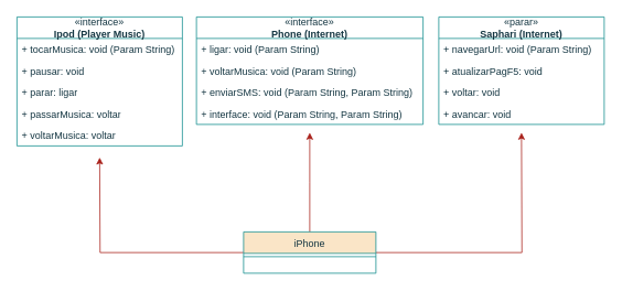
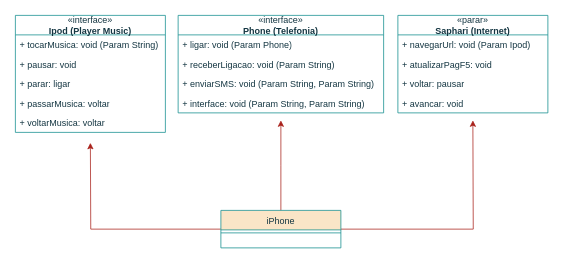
  <mxCell id="0" />
  <mxCell id="1" parent="0" />
  <mxCell id="2" style="edgeStyle=orthogonalEdgeStyle;rounded=0;orthogonalLoop=1;jettySize=auto;html=1;labelBackgroundColor=none;strokeColor=#A8201A;fontColor=default;" edge="1" parent="1" source="5"><mxGeometry relative="1" as="geometry"><mxPoint x="630" y="160" as="targetPoint" /></mxGeometry></mxCell>
  <mxCell id="3" style="edgeStyle=orthogonalEdgeStyle;rounded=0;orthogonalLoop=1;jettySize=auto;html=1;labelBackgroundColor=none;strokeColor=#A8201A;fontColor=default;" edge="1" parent="1" source="5"><mxGeometry relative="1" as="geometry"><mxPoint x="374" y="160" as="targetPoint" /></mxGeometry></mxCell>
  <mxCell id="4" style="edgeStyle=orthogonalEdgeStyle;rounded=0;orthogonalLoop=1;jettySize=auto;html=1;labelBackgroundColor=none;strokeColor=#A8201A;fontColor=default;" edge="1" parent="1" source="5"><mxGeometry relative="1" as="geometry"><mxPoint x="120" y="190" as="targetPoint" /></mxGeometry></mxCell>
  <mxCell id="5" value="iPhone" style="swimlane;fontStyle=0;align=center;verticalAlign=top;childLayout=stackLayout;horizontal=1;startSize=26;horizontalStack=0;resizeParent=1;resizeLast=0;collapsible=1;marginBottom=0;rounded=0;shadow=0;strokeWidth=1;labelBackgroundColor=none;fillColor=#FAE5C7;strokeColor=#0F8B8D;fontColor=#143642;" parent="1" vertex="1"><mxGeometry x="294" y="280" width="160" height="50" as="geometry"><mxRectangle x="130" y="380" width="160" height="26" as="alternateBounds" /></mxGeometry></mxCell>
  <mxCell id="6" value="" style="line;html=1;strokeWidth=1;align=left;verticalAlign=middle;spacingTop=-1;spacingLeft=3;spacingRight=3;rotatable=0;labelPosition=right;points=[];portConstraint=eastwest;labelBackgroundColor=none;fillColor=#FAE5C7;strokeColor=#0F8B8D;fontColor=#143642;" parent="5" vertex="1"><mxGeometry y="26" width="160" height="8" as="geometry" /></mxCell>
  <mxCell id="7" value="«interface»&lt;br&gt;&lt;b&gt;Ipod (Player Music)&lt;/b&gt;" style="swimlane;fontStyle=0;childLayout=stackLayout;horizontal=1;startSize=26;fillColor=none;horizontalStack=0;resizeParent=1;resizeParentMax=0;resizeLast=0;collapsible=1;marginBottom=0;whiteSpace=wrap;html=1;labelBackgroundColor=none;strokeColor=#0F8B8D;fontColor=#143642;" vertex="1" parent="1"><mxGeometry x="20" y="20" width="200" height="156" as="geometry" /></mxCell>
  <mxCell id="8" value="+ tocarMusica: void (Param String)" style="text;strokeColor=none;fillColor=none;align=left;verticalAlign=top;spacingLeft=4;spacingRight=4;overflow=hidden;rotatable=0;points=[[0,0.5],[1,0.5]];portConstraint=eastwest;whiteSpace=wrap;html=1;labelBackgroundColor=none;fontColor=#143642;" vertex="1" parent="7"><mxGeometry y="26" width="200" height="26" as="geometry" /></mxCell>
  <mxCell id="9" value="+ pausar: void" style="text;strokeColor=none;fillColor=none;align=left;verticalAlign=top;spacingLeft=4;spacingRight=4;overflow=hidden;rotatable=0;points=[[0,0.5],[1,0.5]];portConstraint=eastwest;whiteSpace=wrap;html=1;labelBackgroundColor=none;fontColor=#143642;" vertex="1" parent="7"><mxGeometry y="52" width="200" height="26" as="geometry" /></mxCell>
  <mxCell id="10" value="+ parar: ligar" style="text;strokeColor=none;fillColor=none;align=left;verticalAlign=top;spacingLeft=4;spacingRight=4;overflow=hidden;rotatable=0;points=[[0,0.5],[1,0.5]];portConstraint=eastwest;whiteSpace=wrap;html=1;labelBackgroundColor=none;fontColor=#143642;" vertex="1" parent="7"><mxGeometry y="78" width="200" height="26" as="geometry" /></mxCell>
  <mxCell id="11" value="+ passarMusica: voltar" style="text;strokeColor=none;fillColor=none;align=left;verticalAlign=top;spacingLeft=4;spacingRight=4;overflow=hidden;rotatable=0;points=[[0,0.5],[1,0.5]];portConstraint=eastwest;whiteSpace=wrap;html=1;labelBackgroundColor=none;fontColor=#143642;" vertex="1" parent="7"><mxGeometry y="104" width="200" height="26" as="geometry" /></mxCell>
  <mxCell id="12" value="+ voltarMusica: voltar" style="text;strokeColor=none;fillColor=none;align=left;verticalAlign=top;spacingLeft=4;spacingRight=4;overflow=hidden;rotatable=0;points=[[0,0.5],[1,0.5]];portConstraint=eastwest;whiteSpace=wrap;html=1;labelBackgroundColor=none;fontColor=#143642;" vertex="1" parent="7"><mxGeometry y="130" width="200" height="26" as="geometry" /></mxCell>
- <mxCell id="13" value="«interface»&lt;br&gt;&lt;b&gt;Phone (Internet)&lt;/b&gt;" style="swimlane;fontStyle=0;childLayout=stackLayout;horizontal=1;startSize=26;fillColor=none;horizontalStack=0;resizeParent=1;resizeParentMax=0;resizeLast=0;collapsible=1;marginBottom=0;whiteSpace=wrap;html=1;labelBackgroundColor=none;strokeColor=#0F8B8D;fontColor=#143642;" vertex="1" parent="1"><mxGeometry x="237" y="20" width="274" height="130" as="geometry" /></mxCell>
- <mxCell id="14" value="+ ligar: void (Param String)" style="text;strokeColor=none;fillColor=none;align=left;verticalAlign=top;spacingLeft=4;spacingRight=4;overflow=hidden;rotatable=0;points=[[0,0.5],[1,0.5]];portConstraint=eastwest;whiteSpace=wrap;html=1;labelBackgroundColor=none;fontColor=#143642;" vertex="1" parent="13"><mxGeometry y="26" width="274" height="26" as="geometry" /></mxCell>
- <mxCell id="15" value="+ voltarMusica: void (Param String)" style="text;strokeColor=none;fillColor=none;align=left;verticalAlign=top;spacingLeft=4;spacingRight=4;overflow=hidden;rotatable=0;points=[[0,0.5],[1,0.5]];portConstraint=eastwest;whiteSpace=wrap;html=1;labelBackgroundColor=none;fontColor=#143642;" vertex="1" parent="13"><mxGeometry y="52" width="274" height="26" as="geometry" /></mxCell>
+ <mxCell id="13" value="«interface»&lt;br&gt;&lt;b&gt;Phone (Telefonia)&lt;/b&gt;" style="swimlane;fontStyle=0;childLayout=stackLayout;horizontal=1;startSize=26;fillColor=none;horizontalStack=0;resizeParent=1;resizeParentMax=0;resizeLast=0;collapsible=1;marginBottom=0;whiteSpace=wrap;html=1;labelBackgroundColor=none;strokeColor=#0F8B8D;fontColor=#143642;" vertex="1" parent="1"><mxGeometry x="237" y="20" width="274" height="130" as="geometry" /></mxCell>
+ <mxCell id="14" value="+ ligar: void (Param Phone)" style="text;strokeColor=none;fillColor=none;align=left;verticalAlign=top;spacingLeft=4;spacingRight=4;overflow=hidden;rotatable=0;points=[[0,0.5],[1,0.5]];portConstraint=eastwest;whiteSpace=wrap;html=1;labelBackgroundColor=none;fontColor=#143642;" vertex="1" parent="13"><mxGeometry y="26" width="274" height="26" as="geometry" /></mxCell>
+ <mxCell id="15" value="+ receberLigacao: void (Param String)" style="text;strokeColor=none;fillColor=none;align=left;verticalAlign=top;spacingLeft=4;spacingRight=4;overflow=hidden;rotatable=0;points=[[0,0.5],[1,0.5]];portConstraint=eastwest;whiteSpace=wrap;html=1;labelBackgroundColor=none;fontColor=#143642;" vertex="1" parent="13"><mxGeometry y="52" width="274" height="26" as="geometry" /></mxCell>
  <mxCell id="16" value="+ enviarSMS: void (Param String, Param String)" style="text;strokeColor=none;fillColor=none;align=left;verticalAlign=top;spacingLeft=4;spacingRight=4;overflow=hidden;rotatable=0;points=[[0,0.5],[1,0.5]];portConstraint=eastwest;whiteSpace=wrap;html=1;labelBackgroundColor=none;fontColor=#143642;" vertex="1" parent="13"><mxGeometry y="78" width="274" height="26" as="geometry" /></mxCell>
  <mxCell id="17" value="+ interface: void (Param String, Param String)" style="text;strokeColor=none;fillColor=none;align=left;verticalAlign=top;spacingLeft=4;spacingRight=4;overflow=hidden;rotatable=0;points=[[0,0.5],[1,0.5]];portConstraint=eastwest;whiteSpace=wrap;html=1;labelBackgroundColor=none;fontColor=#143642;" vertex="1" parent="13"><mxGeometry y="104" width="274" height="26" as="geometry" /></mxCell>
  <mxCell id="18" value="«parar»&lt;br&gt;&lt;b&gt;Saphari (Internet)&lt;/b&gt;" style="swimlane;fontStyle=0;childLayout=stackLayout;horizontal=1;startSize=26;fillColor=none;horizontalStack=0;resizeParent=1;resizeParentMax=0;resizeLast=0;collapsible=1;marginBottom=0;whiteSpace=wrap;html=1;labelBackgroundColor=none;strokeColor=#0F8B8D;fontColor=#143642;" vertex="1" parent="1"><mxGeometry x="530" y="20" width="200" height="130" as="geometry" /></mxCell>
- <mxCell id="19" value="+ navegarUrl: void (Param String)" style="text;strokeColor=none;fillColor=none;align=left;verticalAlign=top;spacingLeft=4;spacingRight=4;overflow=hidden;rotatable=0;points=[[0,0.5],[1,0.5]];portConstraint=eastwest;whiteSpace=wrap;html=1;labelBackgroundColor=none;fontColor=#143642;" vertex="1" parent="18"><mxGeometry y="26" width="200" height="26" as="geometry" /></mxCell>
+ <mxCell id="19" value="+ navegarUrl: void (Param Ipod)" style="text;strokeColor=none;fillColor=none;align=left;verticalAlign=top;spacingLeft=4;spacingRight=4;overflow=hidden;rotatable=0;points=[[0,0.5],[1,0.5]];portConstraint=eastwest;whiteSpace=wrap;html=1;labelBackgroundColor=none;fontColor=#143642;" vertex="1" parent="18"><mxGeometry y="26" width="200" height="26" as="geometry" /></mxCell>
  <mxCell id="20" value="+ atualizarPagF5: void" style="text;strokeColor=none;fillColor=none;align=left;verticalAlign=top;spacingLeft=4;spacingRight=4;overflow=hidden;rotatable=0;points=[[0,0.5],[1,0.5]];portConstraint=eastwest;whiteSpace=wrap;html=1;labelBackgroundColor=none;fontColor=#143642;" vertex="1" parent="18"><mxGeometry y="52" width="200" height="26" as="geometry" /></mxCell>
- <mxCell id="21" value="+ voltar: void" style="text;strokeColor=none;fillColor=none;align=left;verticalAlign=top;spacingLeft=4;spacingRight=4;overflow=hidden;rotatable=0;points=[[0,0.5],[1,0.5]];portConstraint=eastwest;whiteSpace=wrap;html=1;labelBackgroundColor=none;fontColor=#143642;" vertex="1" parent="18"><mxGeometry y="78" width="200" height="26" as="geometry" /></mxCell>
+ <mxCell id="21" value="+ voltar: pausar" style="text;strokeColor=none;fillColor=none;align=left;verticalAlign=top;spacingLeft=4;spacingRight=4;overflow=hidden;rotatable=0;points=[[0,0.5],[1,0.5]];portConstraint=eastwest;whiteSpace=wrap;html=1;labelBackgroundColor=none;fontColor=#143642;" vertex="1" parent="18"><mxGeometry y="78" width="200" height="26" as="geometry" /></mxCell>
  <mxCell id="22" value="+ avancar: void" style="text;strokeColor=none;fillColor=none;align=left;verticalAlign=top;spacingLeft=4;spacingRight=4;overflow=hidden;rotatable=0;points=[[0,0.5],[1,0.5]];portConstraint=eastwest;whiteSpace=wrap;html=1;labelBackgroundColor=none;fontColor=#143642;" vertex="1" parent="18"><mxGeometry y="104" width="200" height="26" as="geometry" /></mxCell>
